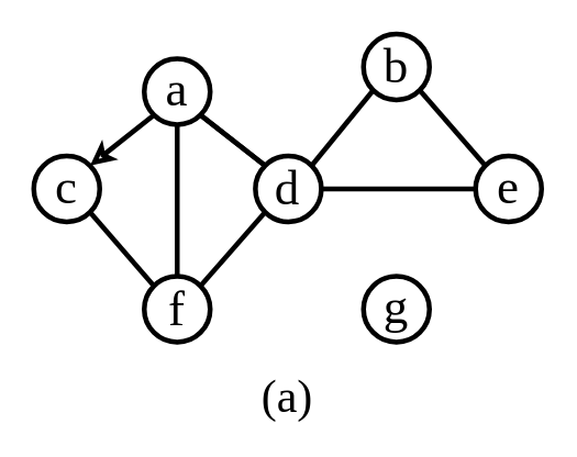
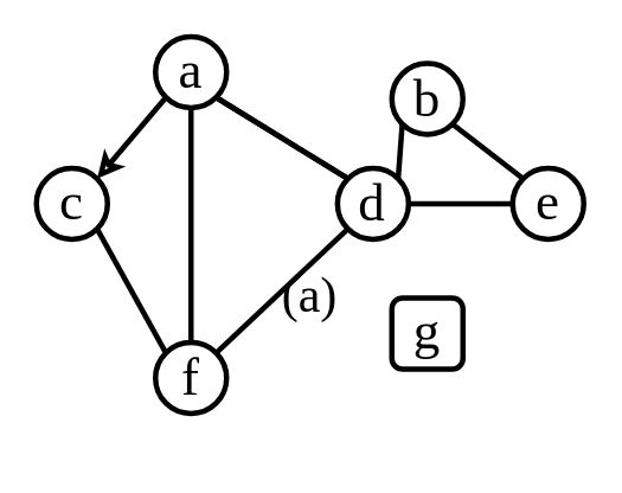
  <mxCell id="0" />
  <mxCell id="1" parent="0" />
  <mxCell id="2" value="" style="group" vertex="1" connectable="0" parent="1"><mxGeometry x="20" y="20" width="308" height="235" as="geometry" /></mxCell>
- <mxCell id="3" value="g" style="ellipse;whiteSpace=wrap;html=1;aspect=fixed;strokeWidth=3;fontFamily=Times New Roman;fontSize=30;spacing=0;spacingTop=-5;" vertex="1" parent="2"><mxGeometry x="200" y="147" width="40" height="40" as="geometry" /></mxCell>
- <mxCell id="4" value="f" style="ellipse;whiteSpace=wrap;html=1;aspect=fixed;strokeWidth=3;fontFamily=Times New Roman;fontSize=30;spacing=0;spacingTop=-2;" vertex="1" parent="2"><mxGeometry x="67" y="147" width="40" height="40" as="geometry" /></mxCell>
+ <mxCell id="3" value="g" style="whiteSpace=wrap;html=1;aspect=fixed;strokeWidth=3;fontFamily=Times New Roman;fontSize=30;spacing=0;spacingTop=-5;rounded=1;" vertex="1" parent="2"><mxGeometry x="200" y="147" width="40" height="40" as="geometry" /></mxCell>
+ <mxCell id="4" value="f" style="ellipse;whiteSpace=wrap;html=1;aspect=fixed;strokeWidth=3;fontFamily=Times New Roman;fontSize=30;spacing=0;spacingTop=-2;" vertex="1" parent="2"><mxGeometry x="67" y="172" width="40" height="40" as="geometry" /></mxCell>
  <mxCell id="5" value="e" style="ellipse;whiteSpace=wrap;html=1;aspect=fixed;strokeWidth=3;fontFamily=Times New Roman;fontSize=30;spacing=0;spacingTop=-5;" vertex="1" parent="2"><mxGeometry x="268" y="74" width="40" height="40" as="geometry" /></mxCell>
  <mxCell id="6" style="edgeStyle=none;rounded=0;orthogonalLoop=1;jettySize=auto;html=1;exitX=1;exitY=0.5;exitDx=0;exitDy=0;entryX=0;entryY=0.5;entryDx=0;entryDy=0;strokeWidth=3;endArrow=none;endFill=0;" edge="1" parent="2" source="7" target="5"><mxGeometry relative="1" as="geometry" /></mxCell>
- <mxCell id="7" value="d" style="ellipse;whiteSpace=wrap;html=1;aspect=fixed;strokeWidth=3;fontFamily=Times New Roman;fontSize=30;spacing=0;spacingTop=-2;" vertex="1" parent="2"><mxGeometry x="134.42" y="74" width="40" height="40" as="geometry" /></mxCell>
+ <mxCell id="7" value="d" style="ellipse;whiteSpace=wrap;html=1;aspect=fixed;strokeWidth=3;fontFamily=Times New Roman;fontSize=30;spacing=0;spacingTop=-2;" vertex="1" parent="2"><mxGeometry x="169.42" y="74" width="40" height="40" as="geometry" /></mxCell>
  <mxCell id="8" style="edgeStyle=none;rounded=0;orthogonalLoop=1;jettySize=auto;html=1;exitX=1;exitY=0;exitDx=0;exitDy=0;entryX=0;entryY=1;entryDx=0;entryDy=0;strokeWidth=3;endArrow=none;endFill=0;" edge="1" parent="2" source="4" target="7"><mxGeometry relative="1" as="geometry" /></mxCell>
  <mxCell id="9" style="edgeStyle=none;rounded=0;orthogonalLoop=1;jettySize=auto;html=1;exitX=1;exitY=1;exitDx=0;exitDy=0;entryX=0;entryY=0;entryDx=0;entryDy=0;strokeWidth=3;endArrow=none;endFill=0;" edge="1" parent="2" source="10" target="4"><mxGeometry relative="1" as="geometry" /></mxCell>
  <mxCell id="10" value="c" style="ellipse;whiteSpace=wrap;html=1;aspect=fixed;strokeWidth=3;fontFamily=Times New Roman;fontSize=30;spacing=0;spacingTop=-5;" vertex="1" parent="2"><mxGeometry y="74" width="40" height="40" as="geometry" /></mxCell>
  <mxCell id="11" style="edgeStyle=none;rounded=0;orthogonalLoop=1;jettySize=auto;html=1;exitX=0;exitY=1;exitDx=0;exitDy=0;entryX=1;entryY=0;entryDx=0;entryDy=0;strokeWidth=3;endArrow=none;endFill=0;" edge="1" parent="2" source="13" target="7"><mxGeometry relative="1" as="geometry" /></mxCell>
  <mxCell id="12" style="edgeStyle=none;rounded=0;orthogonalLoop=1;jettySize=auto;html=1;exitX=1;exitY=1;exitDx=0;exitDy=0;entryX=0;entryY=0;entryDx=0;entryDy=0;strokeWidth=3;endArrow=none;endFill=0;" edge="1" parent="2" source="13" target="5"><mxGeometry relative="1" as="geometry" /></mxCell>
- <mxCell id="13" value="b" style="ellipse;whiteSpace=wrap;html=1;aspect=fixed;strokeWidth=3;fontFamily=Times New Roman;fontSize=30;spacing=0;spacingTop=-2;" vertex="1" parent="2"><mxGeometry x="200" width="40" height="40" as="geometry" /></mxCell>
+ <mxCell id="13" value="b" style="ellipse;whiteSpace=wrap;html=1;aspect=fixed;strokeWidth=3;fontFamily=Times New Roman;fontSize=30;spacing=0;spacingTop=-2;" vertex="1" parent="2"><mxGeometry x="200" y="15" width="40" height="40" as="geometry" /></mxCell>
  <mxCell id="14" style="rounded=0;orthogonalLoop=1;jettySize=auto;html=1;exitX=0;exitY=1;exitDx=0;exitDy=0;entryX=1;entryY=0;entryDx=0;entryDy=0;strokeWidth=3;endArrow=classic;endFill=0;" edge="1" parent="2" source="18" target="10"><mxGeometry relative="1" as="geometry" /></mxCell>
  <mxCell id="15" style="edgeStyle=none;rounded=0;orthogonalLoop=1;jettySize=auto;html=1;exitX=1;exitY=1;exitDx=0;exitDy=0;entryX=0;entryY=0;entryDx=0;entryDy=0;strokeWidth=3;endArrow=none;endFill=0;" edge="1" parent="2" source="18" target="7"><mxGeometry relative="1" as="geometry" /></mxCell>
  <mxCell id="16" style="edgeStyle=none;rounded=0;orthogonalLoop=1;jettySize=auto;html=1;exitX=0.5;exitY=1;exitDx=0;exitDy=0;entryX=0.5;entryY=0;entryDx=0;entryDy=0;strokeWidth=3;endArrow=none;endFill=0;" edge="1" parent="2" source="18" target="4"><mxGeometry relative="1" as="geometry" /></mxCell>
  <mxCell id="17" style="edgeStyle=none;rounded=0;orthogonalLoop=1;jettySize=auto;html=1;exitX=1;exitY=1;exitDx=0;exitDy=0;entryX=0;entryY=0;entryDx=0;entryDy=0;strokeWidth=3;endArrow=none;endFill=0;" edge="1" parent="2" source="18" target="7"><mxGeometry relative="1" as="geometry" /></mxCell>
- <mxCell id="18" value="a" style="ellipse;whiteSpace=wrap;html=1;aspect=fixed;strokeWidth=3;fontFamily=Times New Roman;fontSize=30;spacing=0;labelPosition=center;verticalLabelPosition=middle;align=center;verticalAlign=middle;spacingTop=-5;" vertex="1" parent="2"><mxGeometry x="67" y="15" width="40" height="40" as="geometry" /></mxCell>
- <mxCell id="19" value="&lt;font style=&quot;font-size: 28px;&quot; face=&quot;Times New Roman&quot;&gt;(a)&lt;/font&gt;" style="text;html=1;strokeColor=none;fillColor=none;align=center;verticalAlign=middle;whiteSpace=wrap;rounded=0;strokeWidth=3;" vertex="1" parent="2"><mxGeometry x="124.42" y="205" width="60" height="30" as="geometry" /></mxCell>
+ <mxCell id="18" value="a" style="ellipse;whiteSpace=wrap;html=1;aspect=fixed;strokeWidth=3;fontFamily=Times New Roman;fontSize=30;spacing=0;labelPosition=center;verticalLabelPosition=middle;align=center;verticalAlign=middle;spacingTop=-5;" vertex="1" parent="2"><mxGeometry x="67" width="40" height="40" as="geometry" /></mxCell>
+ <mxCell id="19" value="&lt;font style=&quot;font-size: 28px;&quot; face=&quot;Times New Roman&quot;&gt;(a)&lt;/font&gt;" style="text;html=1;strokeColor=none;fillColor=none;align=center;verticalAlign=middle;whiteSpace=wrap;rounded=0;strokeWidth=3;" vertex="1" parent="2"><mxGeometry x="124.42" y="130" width="60" height="30" as="geometry" /></mxCell>
